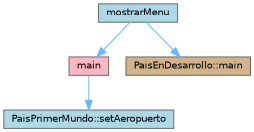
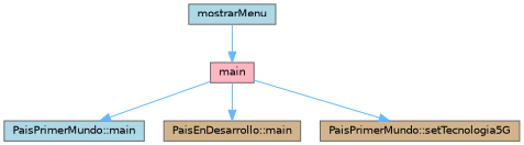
  digraph {
    rankdir=TB
    node [color=grey40 fillcolor=lightblue fontname=Helvetica fontsize=10 shape=box style=filled]
    edge [color=steelblue1 fontname=Helvetica fontsize=10 labelfontname=Helvetica labelfontsize=10 style=solid]
    n1 [color=gray40 fillcolor=lightpink fontcolor=black height=0.2 label=main width=0.4]
-   n2 [height=0.2 label="PaisPrimerMundo::setAeropuerto" width=0.4]
+   n2 [height=0.2 label="PaisPrimerMundo::main" width=0.4]
    n3 [fillcolor=tan height=0.2 label="PaisEnDesarrollo::main" width=0.4]
+   n4 [fillcolor=tan height=0.2 label="PaisPrimerMundo::setTecnologia5G" width=0.4]
    n5 [height=0.2 label=mostrarMenu width=0.4]
    n1 -> n2
-   n5 -> n3
+   n1 -> n3
+   n1 -> n4
    n5 -> n1
  }
